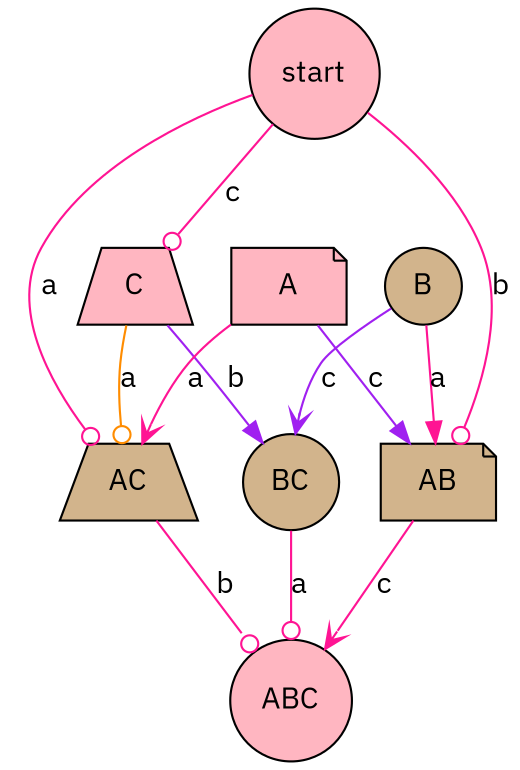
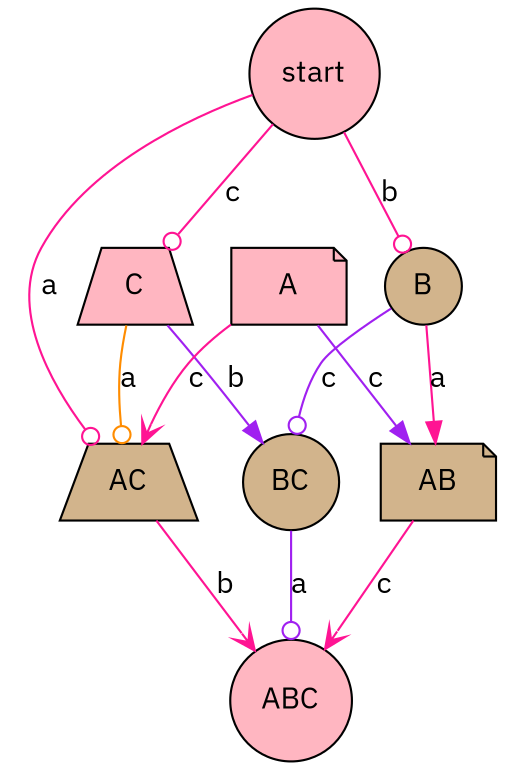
  digraph {
    fontname="IBM Plex Sans"
    node [fillcolor=tan fontname="IBM Plex Sans" shape=circle style=filled]
    edge [arrowhead=odot color=deeppink fontname="IBM Plex Sans"]
    B
    start [fillcolor=lightpink]
    C [fillcolor=lightpink shape=trapezium]
    AC [shape=trapezium]
    A [fillcolor=lightpink shape=note]
    AB [shape=note]
    BC
    ABC [fillcolor=lightpink]
    B -> AB [arrowhead=normal label=a]
-   B -> BC [arrowhead=vee color=purple label=c]
-   start -> AB [label=b]
+   B -> BC [color=purple label=c]
+   start -> B [label=b]
    start -> C [label=c]
    start -> AC [label=a]
    C -> AC [color=darkorange label=a]
    C -> BC [arrowhead=normal color=purple label=b]
-   AC -> ABC [label=b]
-   A -> AC [arrowhead=vee label=a]
+   AC -> ABC [arrowhead=vee label=b]
+   A -> AC [arrowhead=vee label=c]
    A -> AB [arrowhead=normal color=purple label=c]
    AB -> ABC [arrowhead=vee label=c]
-   BC -> ABC [label=a]
+   BC -> ABC [color=purple label=a]
  }
